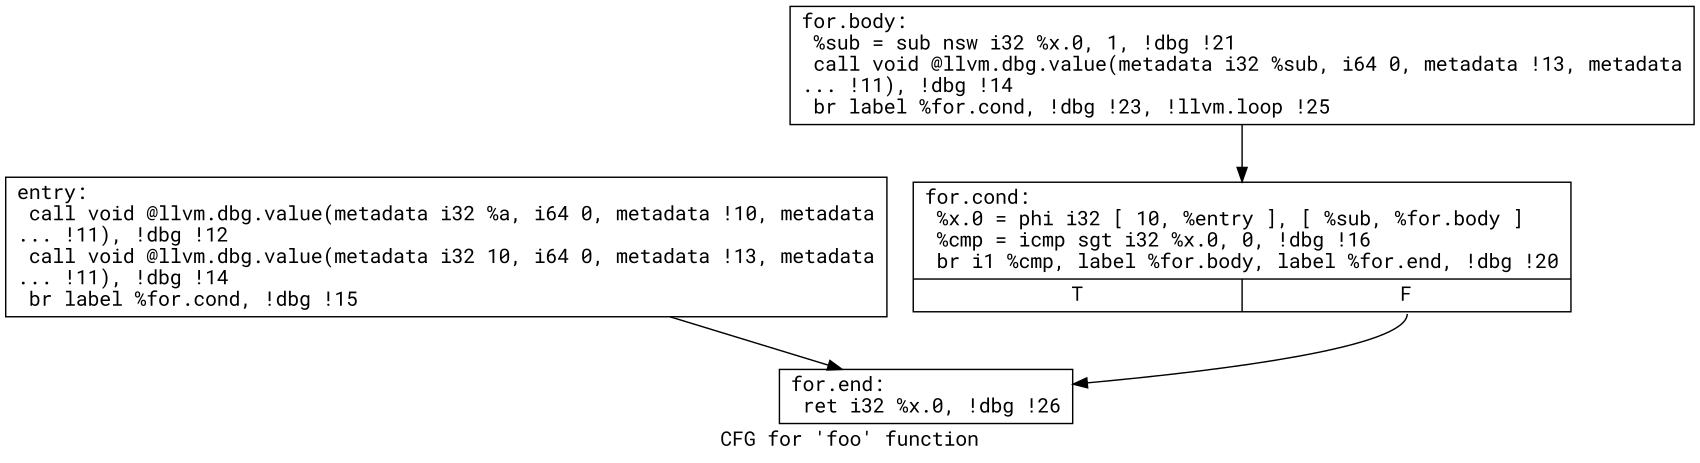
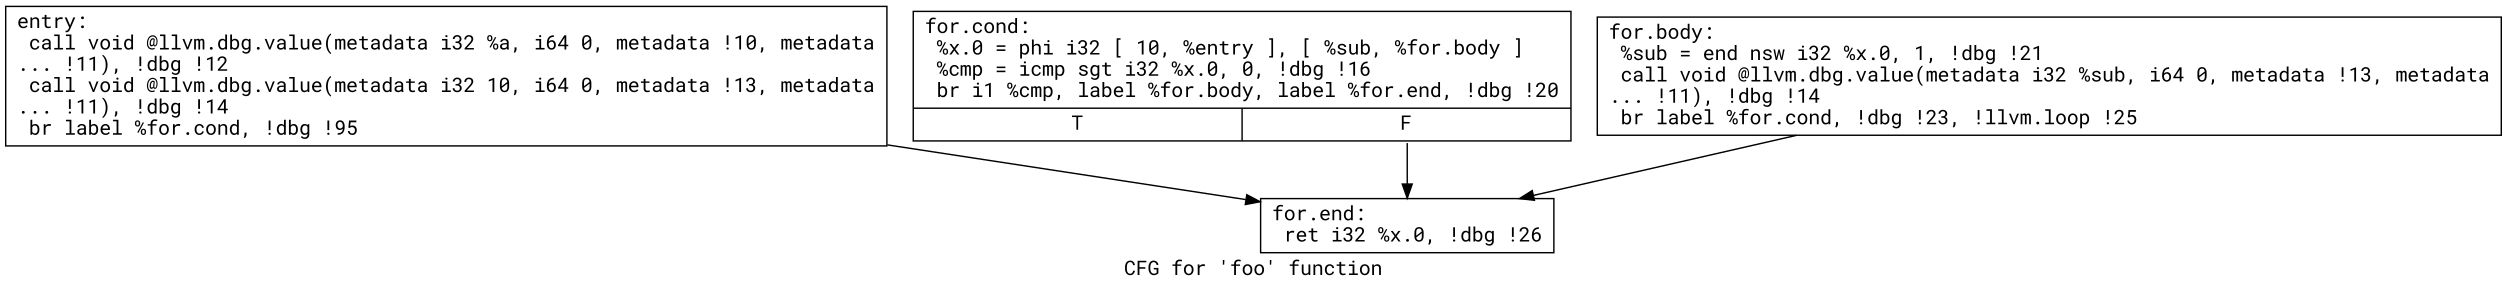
  digraph {
    fontname="Roboto Mono"
    label="CFG for 'foo' function"
    node [fontname="Roboto Mono" shape=record]
    edge [fontname="Roboto Mono"]
-   n1 [label="{entry:\l  call void @llvm.dbg.value(metadata i32 %a, i64 0, metadata !10, metadata\l... !11), !dbg !12\l  call void @llvm.dbg.value(metadata i32 10, i64 0, metadata !13, metadata\l... !11), !dbg !14\l  br label %for.cond, !dbg !15\l}"]
+   n1 [label="{entry:\l  call void @llvm.dbg.value(metadata i32 %a, i64 0, metadata !10, metadata\l... !11), !dbg !12\l  call void @llvm.dbg.value(metadata i32 10, i64 0, metadata !13, metadata\l... !11), !dbg !14\l  br label %for.cond, !dbg !95\l}"]
    n2 [label="{for.end:                                          \l  ret i32 %x.0, !dbg !26\l}"]
    n3 [label="{for.cond:                                         \l  %x.0 = phi i32 [ 10, %entry ], [ %sub, %for.body ]\l  %cmp = icmp sgt i32 %x.0, 0, !dbg !16\l  br i1 %cmp, label %for.body, label %for.end, !dbg !20\l|{<s0>T|<s1>F}}"]
-   n4 [label="{for.body:                                         \l  %sub = sub nsw i32 %x.0, 1, !dbg !21\l  call void @llvm.dbg.value(metadata i32 %sub, i64 0, metadata !13, metadata\l... !11), !dbg !14\l  br label %for.cond, !dbg !23, !llvm.loop !25\l}"]
+   n4 [label="{for.body:                                         \l  %sub = end nsw i32 %x.0, 1, !dbg !21\l  call void @llvm.dbg.value(metadata i32 %sub, i64 0, metadata !13, metadata\l... !11), !dbg !14\l  br label %for.cond, !dbg !23, !llvm.loop !25\l}"]
    n1 -> n2
    n3 -> n2 [tailport=s1]
-   n4 -> n3
+   n4 -> n2
  }
